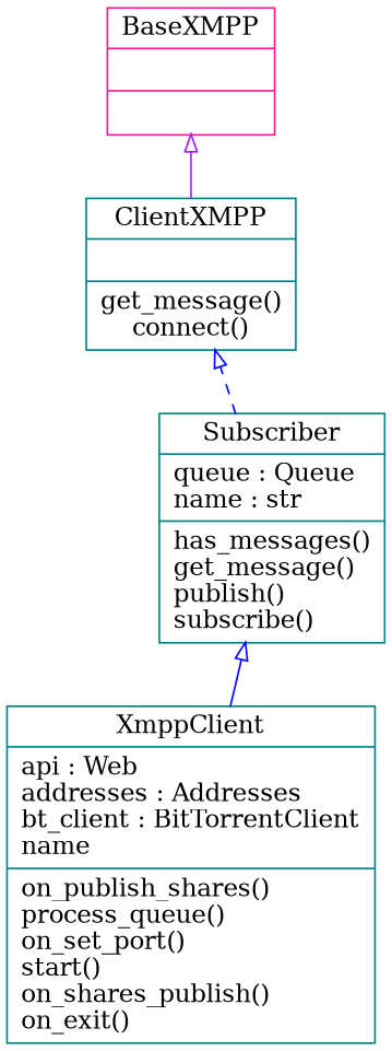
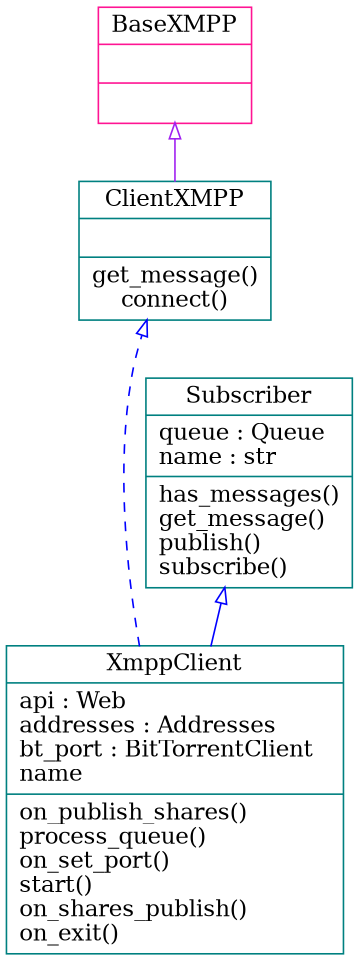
  digraph {
    rankdir=BT
    node [color=teal shape=record]
    edge [arrowhead=empty arrowtail=none color=blue style=solid]
    n1 [color=deeppink label="{BaseXMPP|\l|\l}"]
    n2 [label="{ClientXMPP|\l|get_message()\lconnect()}"]
    n3 [label="{Subscriber|queue : Queue\lname : str\l|has_messages()\lget_message()\lpublish()\lsubscribe()\l}"]
-   n4 [label="{XmppClient|api : Web\laddresses : Addresses\lbt_client : BitTorrentClient\lname\l|on_publish_shares()\lprocess_queue()\lon_set_port()\lstart()\lon_shares_publish()\lon_exit()\l}"]
+   n4 [label="{XmppClient|api : Web\laddresses : Addresses\lbt_port : BitTorrentClient\lname\l|on_publish_shares()\lprocess_queue()\lon_set_port()\lstart()\lon_shares_publish()\lon_exit()\l}"]
    n2 -> n1 [color=purple]
-   n3 -> n2 [style=dashed]
+   n4 -> n2 [style=dashed]
    n4 -> n3
  }
